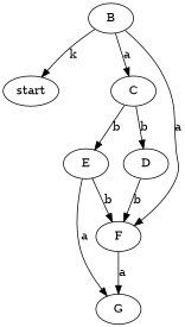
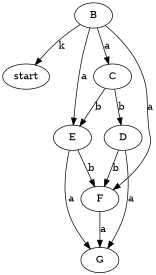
  digraph {
    B
    start
    C
    E
    F
    D
    G
    B -> start [label=k]
    B -> C [label=a]
+   B -> E [label=a]
    B -> F [label=a]
    C -> E [label=b]
    C -> D [label=b]
    E -> F [label=b]
    E -> G [label=a]
    F -> G [label=a]
    D -> F [label=b]
+   D -> G [label=a]
  }
